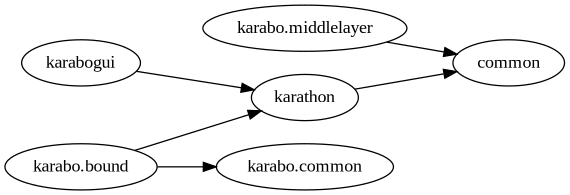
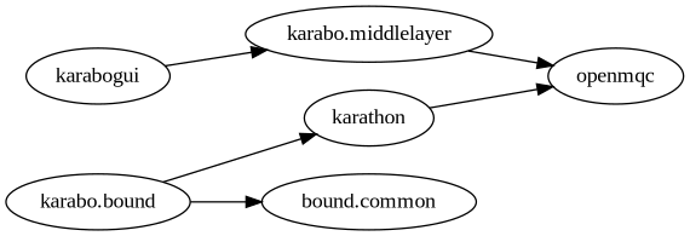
  digraph {
    fontname="Liberation Serif"
    rankdir=LR
    node [fontname="Liberation Serif"]
    edge [fontname="Liberation Serif"]
    karabogui
    "karabo.middlelayer"
-   openmqc [label=common]
+   openmqc
    "karabo.bound"
-   "karabo.common"
+   "karabo.common" [label="bound.common"]
    karathon
-   karabogui -> karathon
+   karabogui -> "karabo.middlelayer"
    "karabo.middlelayer" -> openmqc
    "karabo.bound" -> "karabo.common"
    "karabo.bound" -> karathon
    karathon -> openmqc
  }
